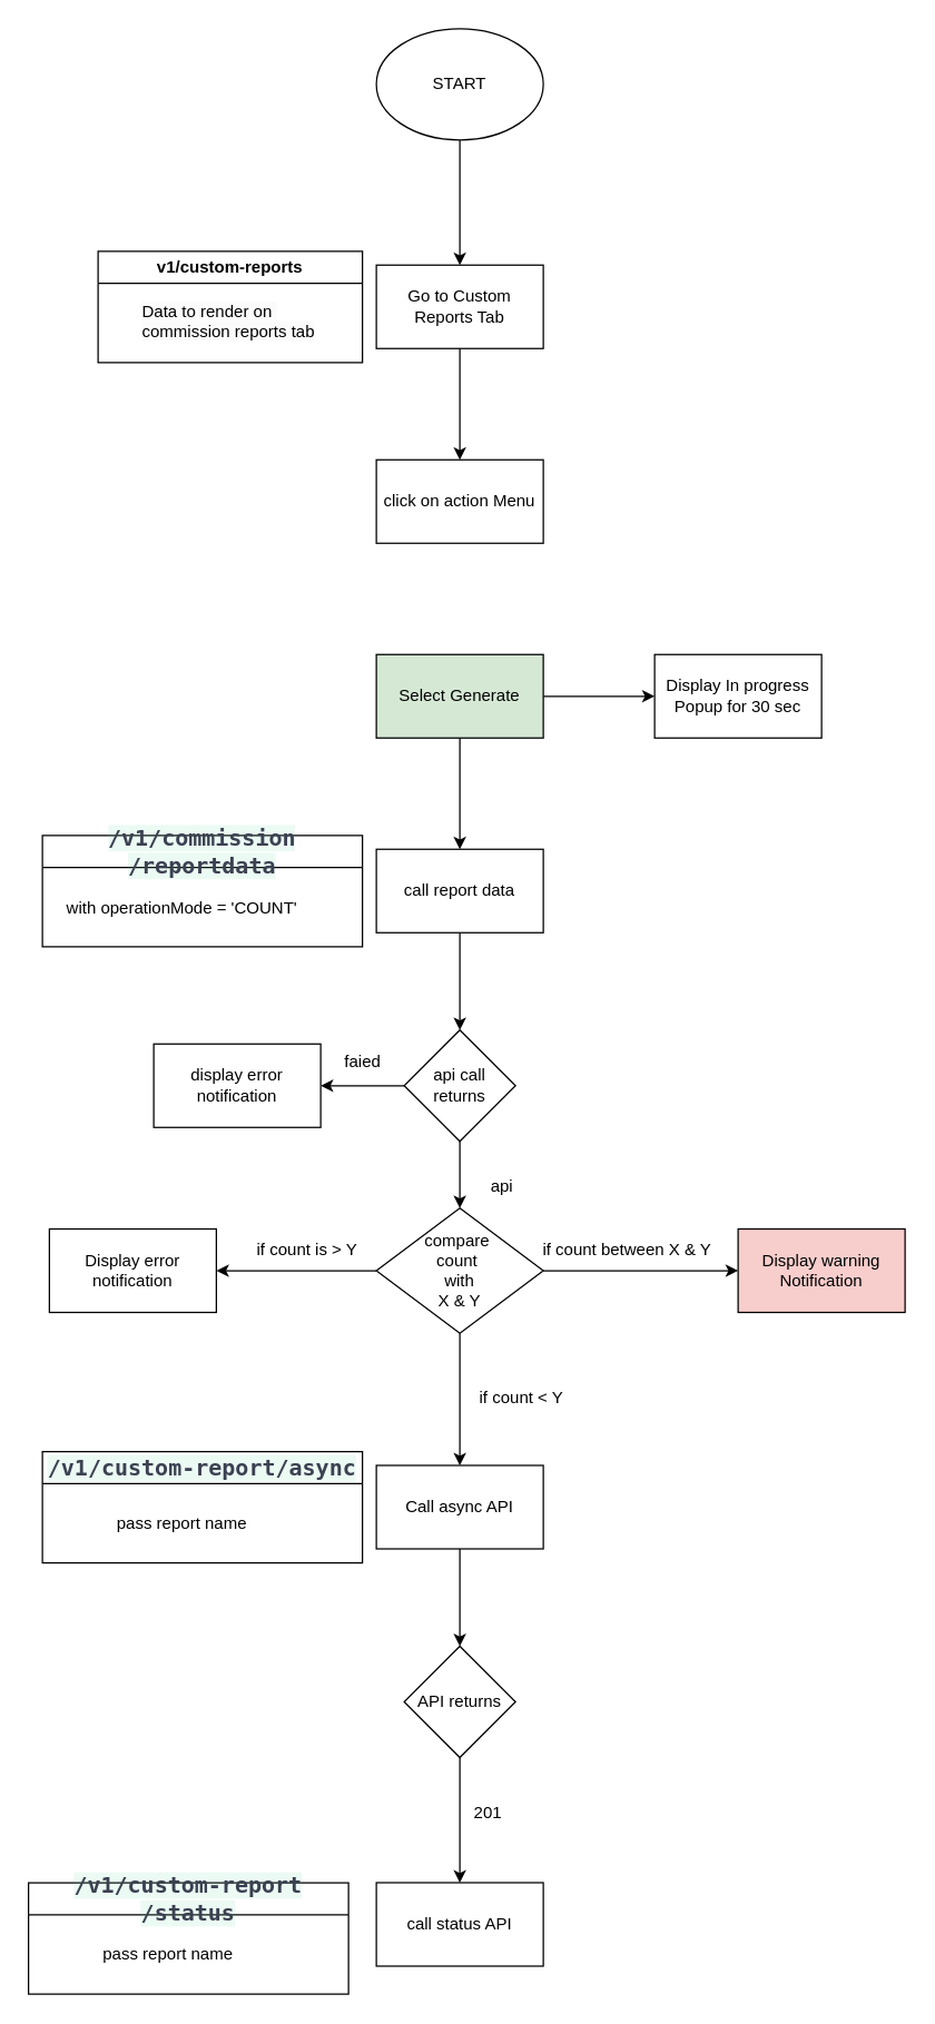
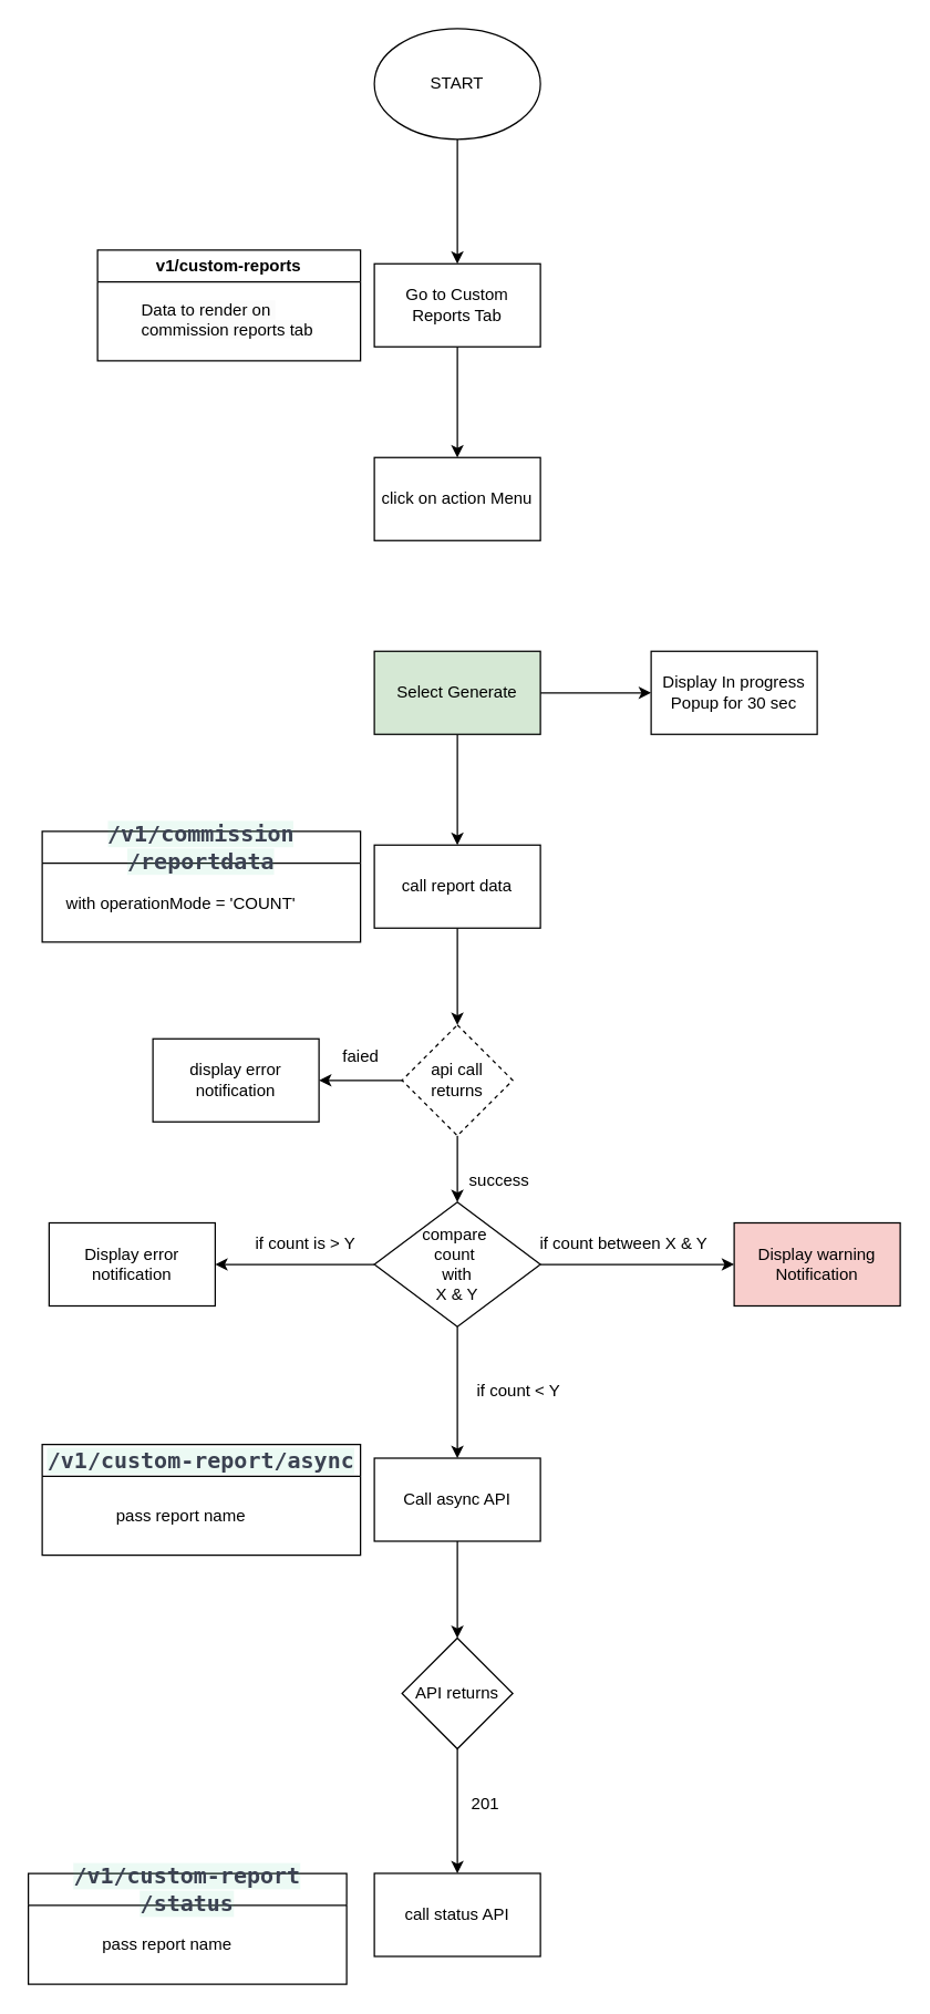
  <mxCell id="0" />
  <mxCell id="1" parent="0" />
  <mxCell id="2" value="" style="edgeStyle=orthogonalEdgeStyle;rounded=0;orthogonalLoop=1;jettySize=auto;html=1;" edge="1" parent="1" source="3" target="5"><mxGeometry relative="1" as="geometry" /></mxCell>
  <mxCell id="3" value="START" style="ellipse;whiteSpace=wrap;html=1;" vertex="1" parent="1"><mxGeometry x="270" y="20" width="120" height="80" as="geometry" /></mxCell>
  <mxCell id="4" value="" style="edgeStyle=orthogonalEdgeStyle;rounded=0;orthogonalLoop=1;jettySize=auto;html=1;" edge="1" parent="1" source="5" target="6"><mxGeometry relative="1" as="geometry" /></mxCell>
  <mxCell id="5" value="Go to Custom Reports Tab" style="whiteSpace=wrap;html=1;" vertex="1" parent="1"><mxGeometry x="270" y="190" width="120" height="60" as="geometry" /></mxCell>
  <mxCell id="6" value="click on action Menu" style="whiteSpace=wrap;html=1;" vertex="1" parent="1"><mxGeometry x="270" y="330" width="120" height="60" as="geometry" /></mxCell>
  <mxCell id="7" value="" style="edgeStyle=orthogonalEdgeStyle;rounded=0;orthogonalLoop=1;jettySize=auto;html=1;" edge="1" parent="1" source="9" target="12"><mxGeometry relative="1" as="geometry" /></mxCell>
  <mxCell id="8" value="" style="edgeStyle=orthogonalEdgeStyle;rounded=0;orthogonalLoop=1;jettySize=auto;html=1;" edge="1" parent="1" source="9" target="14"><mxGeometry relative="1" as="geometry" /></mxCell>
  <mxCell id="9" value="Select Generate" style="whiteSpace=wrap;html=1;fillColor=#d5e8d4;" vertex="1" parent="1"><mxGeometry x="270" y="470" width="120" height="60" as="geometry" /></mxCell>
  <mxCell id="10" value="v1/custom-reports" style="swimlane;whiteSpace=wrap;html=1;" vertex="1" parent="1"><mxGeometry x="70" y="180" width="190" height="80" as="geometry" /></mxCell>
  <mxCell id="11" value="&lt;span style=&quot;color: rgb(0, 0, 0); font-family: Helvetica; font-size: 12px; font-style: normal; font-variant-ligatures: normal; font-variant-caps: normal; font-weight: 400; letter-spacing: normal; orphans: 2; text-align: center; text-indent: 0px; text-transform: none; widows: 2; word-spacing: 0px; -webkit-text-stroke-width: 0px; white-space: nowrap; background-color: rgb(251, 251, 251); text-decoration-thickness: initial; text-decoration-style: initial; text-decoration-color: initial; float: none; display: inline !important;&quot;&gt;Data to render on&amp;nbsp;&lt;/span&gt;&lt;div&gt;&lt;span style=&quot;color: rgb(0, 0, 0); font-family: Helvetica; font-size: 12px; font-style: normal; font-variant-ligatures: normal; font-variant-caps: normal; font-weight: 400; letter-spacing: normal; orphans: 2; text-align: center; text-indent: 0px; text-transform: none; widows: 2; word-spacing: 0px; -webkit-text-stroke-width: 0px; white-space: nowrap; background-color: rgb(251, 251, 251); text-decoration-thickness: initial; text-decoration-style: initial; text-decoration-color: initial; float: none; display: inline !important;&quot;&gt;commission reports tab&lt;/span&gt;&lt;/div&gt;" style="text;whiteSpace=wrap;html=1;" vertex="1" parent="10"><mxGeometry x="30" y="30" width="120" height="40" as="geometry" /></mxCell>
  <mxCell id="12" value="Display In progress Popup for 30 sec" style="whiteSpace=wrap;html=1;" vertex="1" parent="1"><mxGeometry x="470" y="470" width="120" height="60" as="geometry" /></mxCell>
  <mxCell id="13" value="" style="edgeStyle=orthogonalEdgeStyle;rounded=0;orthogonalLoop=1;jettySize=auto;html=1;" edge="1" parent="1" source="14" target="18"><mxGeometry relative="1" as="geometry" /></mxCell>
  <mxCell id="14" value="call report data" style="whiteSpace=wrap;html=1;" vertex="1" parent="1"><mxGeometry x="270" y="610" width="120" height="60" as="geometry" /></mxCell>
  <mxCell id="15" value="&lt;a style=&quot;box-sizing: border-box; background-color: rgba(73, 204, 144, 0.1); display: inline; color: rgb(59, 65, 81); cursor: pointer; text-decoration-line: inherit; font-family: monospace; font-size: 16px; text-align: start;&quot; class=&quot;nostyle&quot;&gt;&lt;span style=&quot;box-sizing: border-box;&quot;&gt;/v1&lt;wbr style=&quot;box-sizing: border-box;&quot;&gt;/commission&lt;wbr style=&quot;box-sizing: border-box;&quot;&gt;/reportdata&lt;/span&gt;&lt;/a&gt;" style="swimlane;whiteSpace=wrap;html=1;" vertex="1" parent="1"><mxGeometry x="30" y="600" width="230" height="80" as="geometry" /></mxCell>
  <mxCell id="16" value="" style="edgeStyle=orthogonalEdgeStyle;rounded=0;orthogonalLoop=1;jettySize=auto;html=1;" edge="1" parent="1" source="18" target="19"><mxGeometry relative="1" as="geometry" /></mxCell>
  <mxCell id="17" value="" style="edgeStyle=orthogonalEdgeStyle;rounded=0;orthogonalLoop=1;jettySize=auto;html=1;" edge="1" parent="1" source="18" target="25"><mxGeometry relative="1" as="geometry" /></mxCell>
- <mxCell id="18" value="api call returns" style="rhombus;whiteSpace=wrap;html=1;" vertex="1" parent="1"><mxGeometry x="290" y="740" width="80" height="80" as="geometry" /></mxCell>
+ <mxCell id="18" value="api call returns" style="rhombus;whiteSpace=wrap;html=1;dashed=1;" vertex="1" parent="1"><mxGeometry x="290" y="740" width="80" height="80" as="geometry" /></mxCell>
  <mxCell id="19" value="display error notification" style="whiteSpace=wrap;html=1;" vertex="1" parent="1"><mxGeometry x="110" y="750" width="120" height="60" as="geometry" /></mxCell>
  <mxCell id="20" value="faied" style="text;html=1;align=center;verticalAlign=middle;resizable=0;points=[];autosize=1;strokeColor=none;fillColor=none;" vertex="1" parent="1"><mxGeometry x="235" y="748" width="50" height="30" as="geometry" /></mxCell>
- <mxCell id="21" value="api" style="text;html=1;align=center;verticalAlign=middle;resizable=0;points=[];autosize=1;strokeColor=none;fillColor=none;" vertex="1" parent="1"><mxGeometry x="325" y="838" width="70" height="30" as="geometry" /></mxCell>
+ <mxCell id="21" value="success" style="text;html=1;align=center;verticalAlign=middle;resizable=0;points=[];autosize=1;strokeColor=none;fillColor=none;" vertex="1" parent="1"><mxGeometry x="325" y="838" width="70" height="30" as="geometry" /></mxCell>
  <mxCell id="22" value="" style="edgeStyle=orthogonalEdgeStyle;rounded=0;orthogonalLoop=1;jettySize=auto;html=1;" edge="1" parent="1" source="25" target="28"><mxGeometry relative="1" as="geometry" /></mxCell>
  <mxCell id="23" value="" style="edgeStyle=orthogonalEdgeStyle;rounded=0;orthogonalLoop=1;jettySize=auto;html=1;" edge="1" parent="1" source="25" target="32"><mxGeometry relative="1" as="geometry" /></mxCell>
  <mxCell id="24" value="" style="edgeStyle=orthogonalEdgeStyle;rounded=0;orthogonalLoop=1;jettySize=auto;html=1;" edge="1" parent="1" source="25" target="34"><mxGeometry relative="1" as="geometry" /></mxCell>
  <mxCell id="25" value="compare&amp;nbsp;&lt;div&gt;count&amp;nbsp;&lt;div&gt;with&lt;div&gt;X &amp;amp; Y&lt;/div&gt;&lt;/div&gt;&lt;/div&gt;" style="rhombus;whiteSpace=wrap;html=1;" vertex="1" parent="1"><mxGeometry x="270" y="868" width="120" height="90" as="geometry" /></mxCell>
  <mxCell id="26" value="with operationMode = 'COUNT'" style="text;html=1;align=center;verticalAlign=middle;resizable=0;points=[];autosize=1;strokeColor=none;fillColor=none;" vertex="1" parent="1"><mxGeometry x="35" y="638" width="190" height="30" as="geometry" /></mxCell>
  <mxCell id="27" value="" style="edgeStyle=orthogonalEdgeStyle;rounded=0;orthogonalLoop=1;jettySize=auto;html=1;" edge="1" parent="1" source="28" target="37"><mxGeometry relative="1" as="geometry" /></mxCell>
  <mxCell id="28" value="Call async API" style="whiteSpace=wrap;html=1;" vertex="1" parent="1"><mxGeometry x="270" y="1053" width="120" height="60" as="geometry" /></mxCell>
  <mxCell id="29" value="if count &amp;lt; Y" style="text;html=1;align=center;verticalAlign=middle;resizable=0;points=[];autosize=1;strokeColor=none;fillColor=none;" vertex="1" parent="1"><mxGeometry x="334" y="990" width="80" height="30" as="geometry" /></mxCell>
  <mxCell id="30" value="&lt;a style=&quot;box-sizing: border-box; background-color: rgba(73, 204, 144, 0.1); display: inline; color: rgb(59, 65, 81); cursor: pointer; text-decoration-line: inherit; font-family: monospace; font-size: 16px; text-align: start;&quot; class=&quot;nostyle&quot;&gt;&lt;span style=&quot;box-sizing: border-box;&quot;&gt;/v1&lt;wbr style=&quot;box-sizing: border-box;&quot;&gt;/custom-report&lt;wbr style=&quot;box-sizing: border-box;&quot;&gt;/async&lt;/span&gt;&lt;/a&gt;" style="swimlane;whiteSpace=wrap;html=1;" vertex="1" parent="1"><mxGeometry x="30" y="1043" width="230" height="80" as="geometry"><mxRectangle x="70" y="1063" width="240" height="30" as="alternateBounds" /></mxGeometry></mxCell>
  <mxCell id="31" value="pass report name" style="text;html=1;align=center;verticalAlign=middle;resizable=0;points=[];autosize=1;strokeColor=none;fillColor=none;" vertex="1" parent="30"><mxGeometry x="40" y="37" width="120" height="30" as="geometry" /></mxCell>
  <mxCell id="32" value="Display error notification" style="whiteSpace=wrap;html=1;" vertex="1" parent="1"><mxGeometry x="35" y="883" width="120" height="60" as="geometry" /></mxCell>
  <mxCell id="33" value="if count is &amp;gt; Y" style="text;html=1;align=center;verticalAlign=middle;resizable=0;points=[];autosize=1;strokeColor=none;fillColor=none;" vertex="1" parent="1"><mxGeometry x="170" y="883" width="100" height="30" as="geometry" /></mxCell>
  <mxCell id="34" value="Display warning Notification" style="whiteSpace=wrap;html=1;fillColor=#f8cecc;" vertex="1" parent="1"><mxGeometry x="530" y="883" width="120" height="60" as="geometry" /></mxCell>
  <mxCell id="35" value="if count between X &amp;amp; Y" style="text;html=1;align=center;verticalAlign=middle;resizable=0;points=[];autosize=1;strokeColor=none;fillColor=none;" vertex="1" parent="1"><mxGeometry x="380" y="883" width="140" height="30" as="geometry" /></mxCell>
  <mxCell id="36" value="" style="edgeStyle=orthogonalEdgeStyle;rounded=0;orthogonalLoop=1;jettySize=auto;html=1;" edge="1" parent="1" source="37" target="38"><mxGeometry relative="1" as="geometry" /></mxCell>
  <mxCell id="37" value="API returns" style="rhombus;whiteSpace=wrap;html=1;" vertex="1" parent="1"><mxGeometry x="290" y="1183" width="80" height="80" as="geometry" /></mxCell>
  <mxCell id="38" value="call status API" style="whiteSpace=wrap;html=1;" vertex="1" parent="1"><mxGeometry x="270" y="1353" width="120" height="60" as="geometry" /></mxCell>
  <mxCell id="39" value="201" style="text;html=1;align=center;verticalAlign=middle;resizable=0;points=[];autosize=1;strokeColor=none;fillColor=none;" vertex="1" parent="1"><mxGeometry x="330" y="1288" width="40" height="30" as="geometry" /></mxCell>
  <mxCell id="40" value="&lt;a style=&quot;box-sizing: border-box; background-color: rgba(73, 204, 144, 0.1); display: inline; color: rgb(59, 65, 81); cursor: pointer; text-decoration-line: inherit; font-family: monospace; font-size: 16px; text-align: start;&quot; class=&quot;nostyle&quot;&gt;&lt;span style=&quot;box-sizing: border-box;&quot;&gt;/v1&lt;wbr style=&quot;box-sizing: border-box;&quot;&gt;/custom-report&lt;wbr style=&quot;box-sizing: border-box;&quot;&gt;/status&lt;/span&gt;&lt;/a&gt;" style="swimlane;whiteSpace=wrap;html=1;" vertex="1" parent="1"><mxGeometry x="20" y="1353" width="230" height="80" as="geometry" /></mxCell>
  <mxCell id="41" value="pass report name" style="text;html=1;align=center;verticalAlign=middle;resizable=0;points=[];autosize=1;strokeColor=none;fillColor=none;" vertex="1" parent="40"><mxGeometry x="40" y="37" width="120" height="30" as="geometry" /></mxCell>
